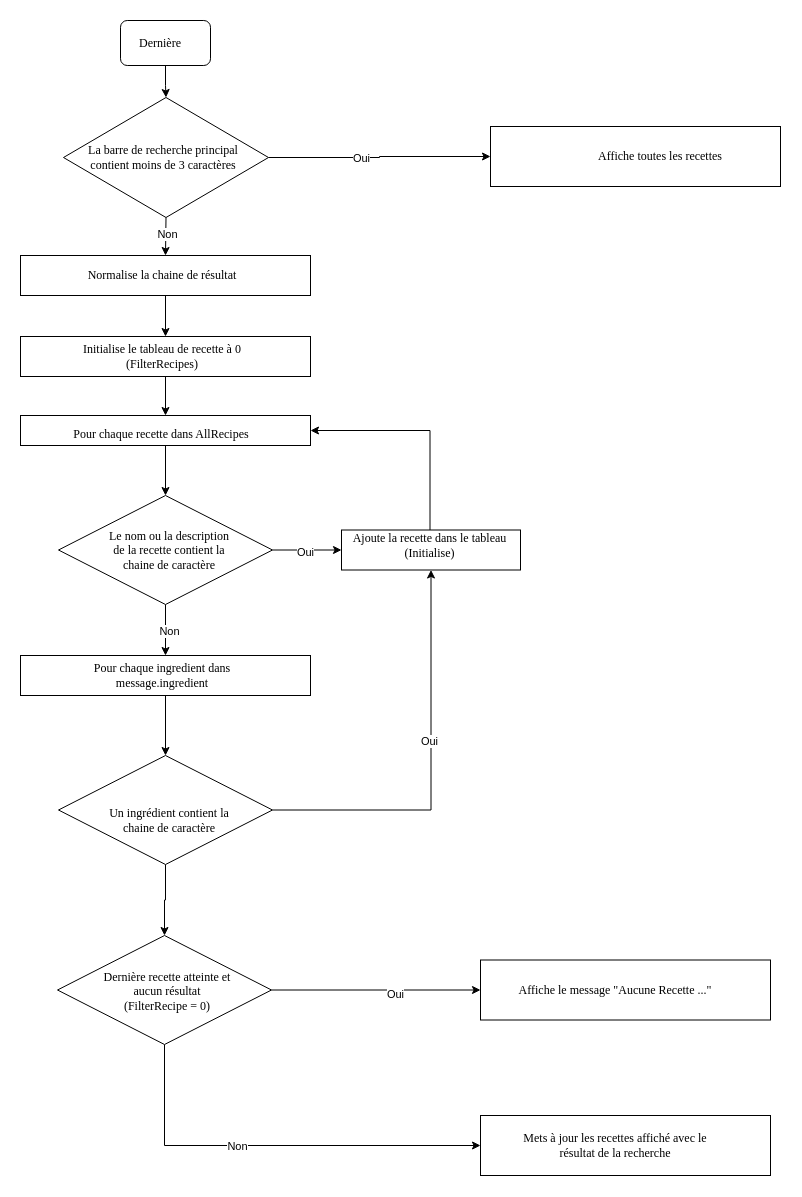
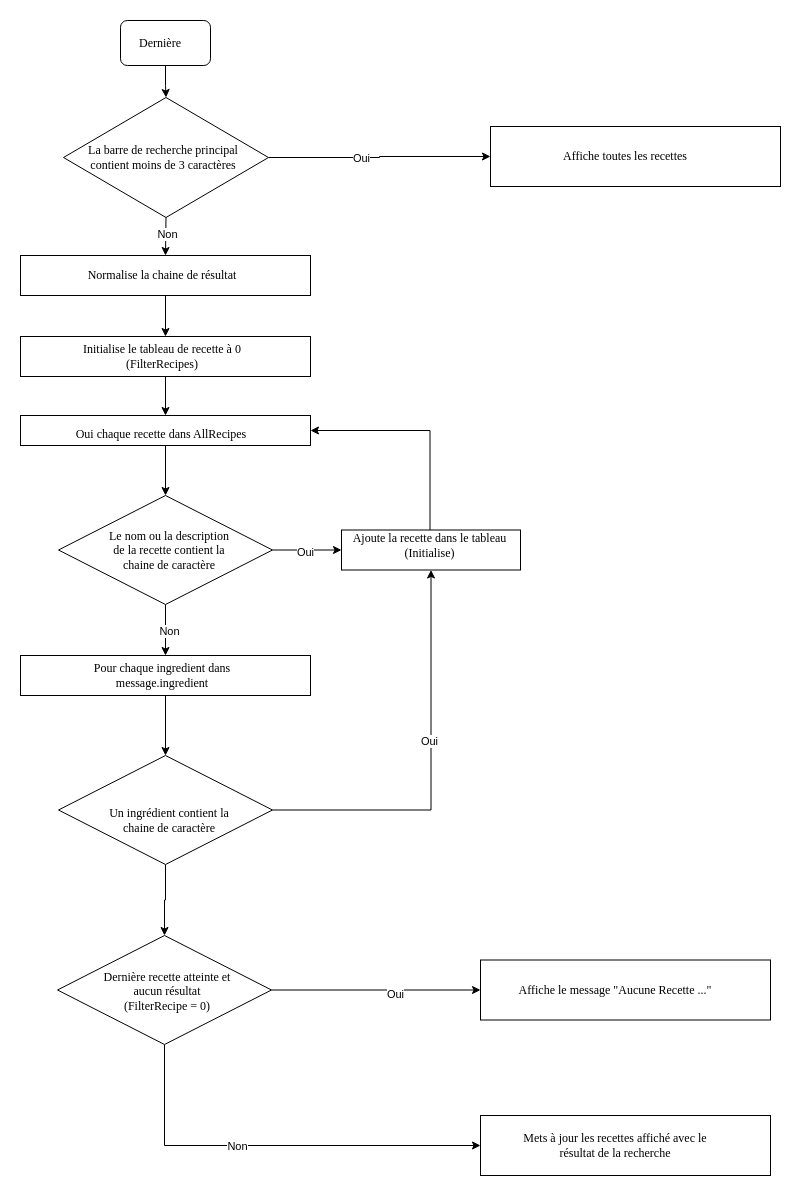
  <mxCell id="0" />
  <mxCell id="1" parent="0" />
  <mxCell id="2" style="edgeStyle=orthogonalEdgeStyle;rounded=0;orthogonalLoop=1;jettySize=auto;html=1;entryX=0.5;entryY=0;entryDx=0;entryDy=0;" edge="1" parent="1" source="3" target="17"><mxGeometry relative="1" as="geometry" /></mxCell>
  <mxCell id="3" value="" style="rounded=0;whiteSpace=wrap;html=1;" vertex="1" parent="1"><mxGeometry x="20" y="255" width="290" height="40" as="geometry" /></mxCell>
  <mxCell id="4" style="edgeStyle=orthogonalEdgeStyle;rounded=0;orthogonalLoop=1;jettySize=auto;html=1;entryX=0.5;entryY=0;entryDx=0;entryDy=0;" edge="1" parent="1" source="5" target="11"><mxGeometry relative="1" as="geometry" /></mxCell>
  <mxCell id="5" value="" style="rounded=1;whiteSpace=wrap;html=1;" vertex="1" parent="1"><mxGeometry x="120" y="20" width="90" height="45" as="geometry" /></mxCell>
  <mxCell id="6" value="Dernière" style="text;html=1;align=center;verticalAlign=middle;whiteSpace=wrap;rounded=0;fontFamily=Times New Roman;" vertex="1" parent="1"><mxGeometry x="55" y="27.5" width="210" height="30" as="geometry" /></mxCell>
  <mxCell id="7" style="edgeStyle=orthogonalEdgeStyle;rounded=0;orthogonalLoop=1;jettySize=auto;html=1;entryX=0;entryY=0.5;entryDx=0;entryDy=0;" edge="1" parent="1" source="11" target="14"><mxGeometry relative="1" as="geometry" /></mxCell>
  <mxCell id="8" value="Oui" style="edgeLabel;html=1;align=center;verticalAlign=middle;resizable=0;points=[];" vertex="1" connectable="0" parent="7"><mxGeometry x="-0.179" relative="1" as="geometry"><mxPoint as="offset" /></mxGeometry></mxCell>
  <mxCell id="9" style="edgeStyle=orthogonalEdgeStyle;rounded=0;orthogonalLoop=1;jettySize=auto;html=1;exitX=0.5;exitY=1;exitDx=0;exitDy=0;entryX=0.5;entryY=0;entryDx=0;entryDy=0;" edge="1" parent="1" source="11" target="3"><mxGeometry relative="1" as="geometry"><mxPoint x="161" y="335" as="targetPoint" /></mxGeometry></mxCell>
  <mxCell id="10" value="Non" style="edgeLabel;html=1;align=center;verticalAlign=middle;resizable=0;points=[];" vertex="1" connectable="0" parent="9"><mxGeometry x="-0.179" y="1" relative="1" as="geometry"><mxPoint as="offset" /></mxGeometry></mxCell>
  <mxCell id="11" value="" style="rhombus;whiteSpace=wrap;html=1;" vertex="1" parent="1"><mxGeometry x="63" y="97" width="205" height="120" as="geometry" /></mxCell>
  <mxCell id="12" value="Normalise la chaine de résultat" style="text;html=1;align=center;verticalAlign=middle;whiteSpace=wrap;rounded=0;fontFamily=Times New Roman;" vertex="1" parent="1"><mxGeometry x="57" y="260" width="210" height="30" as="geometry" /></mxCell>
  <mxCell id="13" value="La barre de recherche principal contient moins de 3 caractères" style="text;html=1;align=center;verticalAlign=middle;whiteSpace=wrap;rounded=0;fontFamily=Times New Roman;" vertex="1" parent="1"><mxGeometry x="78" y="142" width="170" height="30" as="geometry" /></mxCell>
  <mxCell id="14" value="" style="rounded=0;whiteSpace=wrap;html=1;" vertex="1" parent="1"><mxGeometry x="490" y="126" width="290" height="60" as="geometry" /></mxCell>
- <mxCell id="15" value="Affiche toutes les recettes" style="text;html=1;align=center;verticalAlign=middle;whiteSpace=wrap;rounded=0;fontFamily=Times New Roman;" vertex="1" parent="1"><mxGeometry x="555" y="141" width="210" height="30" as="geometry" /></mxCell>
+ <mxCell id="15" value="Affiche toutes les recettes" style="text;html=1;align=center;verticalAlign=middle;whiteSpace=wrap;rounded=0;fontFamily=Times New Roman;" vertex="1" parent="1"><mxGeometry x="520" y="141" width="210" height="30" as="geometry" /></mxCell>
  <mxCell id="16" style="edgeStyle=orthogonalEdgeStyle;rounded=0;orthogonalLoop=1;jettySize=auto;html=1;" edge="1" parent="1" source="17" target="20"><mxGeometry relative="1" as="geometry" /></mxCell>
  <mxCell id="17" value="" style="rounded=0;whiteSpace=wrap;html=1;" vertex="1" parent="1"><mxGeometry x="20" y="336" width="290" height="40" as="geometry" /></mxCell>
  <mxCell id="18" value="Initialise le tableau de recette à 0 (FilterRecipes)" style="text;html=1;align=center;verticalAlign=middle;whiteSpace=wrap;rounded=0;fontFamily=Times New Roman;" vertex="1" parent="1"><mxGeometry x="57" y="341" width="210" height="30" as="geometry" /></mxCell>
  <mxCell id="19" style="edgeStyle=orthogonalEdgeStyle;rounded=0;orthogonalLoop=1;jettySize=auto;html=1;" edge="1" parent="1" source="20" target="26"><mxGeometry relative="1" as="geometry" /></mxCell>
  <mxCell id="20" value="" style="rounded=0;whiteSpace=wrap;html=1;" vertex="1" parent="1"><mxGeometry x="20" y="415" width="290" height="30" as="geometry" /></mxCell>
- <mxCell id="21" value="Pour chaque recette dans AllRecipes" style="text;html=1;align=center;verticalAlign=middle;whiteSpace=wrap;rounded=0;fontFamily=Times New Roman;" vertex="1" parent="1"><mxGeometry x="56" y="419" width="210" height="30" as="geometry" /></mxCell>
+ <mxCell id="21" value="Oui chaque recette dans AllRecipes" style="text;html=1;align=center;verticalAlign=middle;whiteSpace=wrap;rounded=0;fontFamily=Times New Roman;" vertex="1" parent="1"><mxGeometry x="56" y="419" width="210" height="30" as="geometry" /></mxCell>
  <mxCell id="22" style="edgeStyle=orthogonalEdgeStyle;rounded=0;orthogonalLoop=1;jettySize=auto;html=1;" edge="1" parent="1" source="26" target="29"><mxGeometry relative="1" as="geometry" /></mxCell>
  <mxCell id="23" value="Oui" style="edgeLabel;html=1;align=center;verticalAlign=middle;resizable=0;points=[];" vertex="1" connectable="0" parent="22"><mxGeometry x="-0.071" y="-2" relative="1" as="geometry"><mxPoint as="offset" /></mxGeometry></mxCell>
  <mxCell id="24" style="edgeStyle=orthogonalEdgeStyle;rounded=0;orthogonalLoop=1;jettySize=auto;html=1;entryX=0.5;entryY=0;entryDx=0;entryDy=0;" edge="1" parent="1" source="26" target="32"><mxGeometry relative="1" as="geometry" /></mxCell>
  <mxCell id="25" value="Non" style="edgeLabel;html=1;align=center;verticalAlign=middle;resizable=0;points=[];" vertex="1" connectable="0" parent="24"><mxGeometry x="0.009" y="3" relative="1" as="geometry"><mxPoint as="offset" /></mxGeometry></mxCell>
  <mxCell id="26" value="" style="rhombus;whiteSpace=wrap;html=1;" vertex="1" parent="1"><mxGeometry x="58" y="495" width="214" height="109" as="geometry" /></mxCell>
  <mxCell id="27" value="Le nom ou la description de la recette contient la chaine de caractère" style="text;html=1;align=center;verticalAlign=middle;whiteSpace=wrap;rounded=0;fontFamily=Times New Roman;" vertex="1" parent="1"><mxGeometry x="101.5" y="534.5" width="134" height="30" as="geometry" /></mxCell>
  <mxCell id="28" style="edgeStyle=orthogonalEdgeStyle;rounded=0;orthogonalLoop=1;jettySize=auto;html=1;entryX=1;entryY=0.5;entryDx=0;entryDy=0;exitX=0.5;exitY=0;exitDx=0;exitDy=0;" edge="1" parent="1" source="30" target="20"><mxGeometry relative="1" as="geometry"><mxPoint x="320" y="685" as="targetPoint" /><Array as="points"><mxPoint x="430" y="430" /></Array></mxGeometry></mxCell>
  <mxCell id="29" value="" style="rounded=0;whiteSpace=wrap;html=1;" vertex="1" parent="1"><mxGeometry x="341" y="529.5" width="179" height="40" as="geometry" /></mxCell>
  <mxCell id="30" value="Ajoute la recette dans le tableau (Initialise)" style="text;html=1;align=center;verticalAlign=middle;whiteSpace=wrap;rounded=0;fontFamily=Times New Roman;" vertex="1" parent="1"><mxGeometry x="350" y="529.5" width="159" height="30" as="geometry" /></mxCell>
  <mxCell id="31" style="edgeStyle=orthogonalEdgeStyle;rounded=0;orthogonalLoop=1;jettySize=auto;html=1;entryX=0.5;entryY=0;entryDx=0;entryDy=0;" edge="1" parent="1" source="32" target="37"><mxGeometry relative="1" as="geometry" /></mxCell>
  <mxCell id="32" value="" style="rounded=0;whiteSpace=wrap;html=1;" vertex="1" parent="1"><mxGeometry x="20" y="655" width="290" height="40" as="geometry" /></mxCell>
  <mxCell id="33" value="Pour chaque ingredient dans message.ingredient" style="text;html=1;align=center;verticalAlign=middle;whiteSpace=wrap;rounded=0;fontFamily=Times New Roman;" vertex="1" parent="1"><mxGeometry x="57" y="660" width="210" height="30" as="geometry" /></mxCell>
  <mxCell id="34" style="edgeStyle=orthogonalEdgeStyle;rounded=0;orthogonalLoop=1;jettySize=auto;html=1;exitX=1;exitY=0.5;exitDx=0;exitDy=0;entryX=0.5;entryY=1;entryDx=0;entryDy=0;" edge="1" parent="1" source="37" target="29"><mxGeometry relative="1" as="geometry"><mxPoint x="342" y="810.5" as="targetPoint" /></mxGeometry></mxCell>
  <mxCell id="35" value="Oui" style="edgeLabel;html=1;align=center;verticalAlign=middle;resizable=0;points=[];" vertex="1" connectable="0" parent="34"><mxGeometry x="0.144" y="1" relative="1" as="geometry"><mxPoint x="-1" as="offset" /></mxGeometry></mxCell>
  <mxCell id="36" style="edgeStyle=orthogonalEdgeStyle;rounded=0;orthogonalLoop=1;jettySize=auto;html=1;exitX=0.5;exitY=1;exitDx=0;exitDy=0;entryX=0.5;entryY=0;entryDx=0;entryDy=0;" edge="1" parent="1" source="37" target="43"><mxGeometry relative="1" as="geometry" /></mxCell>
  <mxCell id="37" value="" style="rhombus;whiteSpace=wrap;html=1;" vertex="1" parent="1"><mxGeometry x="58" y="755" width="214" height="109" as="geometry" /></mxCell>
  <mxCell id="38" value="Un ingrédient contient la chaine de caractère" style="text;html=1;align=center;verticalAlign=middle;whiteSpace=wrap;rounded=0;fontFamily=Times New Roman;" vertex="1" parent="1"><mxGeometry x="101.5" y="804.5" width="134" height="30" as="geometry" /></mxCell>
  <mxCell id="39" style="edgeStyle=orthogonalEdgeStyle;rounded=0;orthogonalLoop=1;jettySize=auto;html=1;entryX=0;entryY=0.5;entryDx=0;entryDy=0;" edge="1" parent="1" source="43" target="47"><mxGeometry relative="1" as="geometry"><mxPoint x="163" y="1249.5" as="targetPoint" /><Array as="points"><mxPoint x="164" y="1145" /></Array></mxGeometry></mxCell>
  <mxCell id="40" value="Non" style="edgeLabel;html=1;align=center;verticalAlign=middle;resizable=0;points=[];" vertex="1" connectable="0" parent="39"><mxGeometry x="-0.172" relative="1" as="geometry"><mxPoint as="offset" /></mxGeometry></mxCell>
  <mxCell id="41" style="edgeStyle=orthogonalEdgeStyle;rounded=0;orthogonalLoop=1;jettySize=auto;html=1;entryX=0;entryY=0.5;entryDx=0;entryDy=0;" edge="1" parent="1" source="43" target="45"><mxGeometry relative="1" as="geometry"><mxPoint x="470" y="990" as="targetPoint" /></mxGeometry></mxCell>
  <mxCell id="42" value="Oui" style="edgeLabel;html=1;align=center;verticalAlign=middle;resizable=0;points=[];" vertex="1" connectable="0" parent="41"><mxGeometry x="0.165" y="-4" relative="1" as="geometry"><mxPoint x="1" as="offset" /></mxGeometry></mxCell>
  <mxCell id="43" value="" style="rhombus;whiteSpace=wrap;html=1;" vertex="1" parent="1"><mxGeometry x="57" y="935" width="214" height="109" as="geometry" /></mxCell>
  <mxCell id="44" value="Dernière recette atteinte et aucun résultat (FilterRecipe = 0)" style="text;html=1;align=center;verticalAlign=middle;whiteSpace=wrap;rounded=0;fontFamily=Times New Roman;" vertex="1" parent="1"><mxGeometry x="99.5" y="977" width="134" height="27.5" as="geometry" /></mxCell>
  <mxCell id="45" value="" style="rounded=0;whiteSpace=wrap;html=1;" vertex="1" parent="1"><mxGeometry x="480" y="959.5" width="290" height="60" as="geometry" /></mxCell>
  <mxCell id="46" value="Affiche le message &quot;Aucune Recette ...&quot;" style="text;html=1;align=center;verticalAlign=middle;whiteSpace=wrap;rounded=0;fontFamily=Times New Roman;" vertex="1" parent="1"><mxGeometry x="510" y="974.5" width="210" height="30" as="geometry" /></mxCell>
  <mxCell id="47" value="" style="rounded=0;whiteSpace=wrap;html=1;" vertex="1" parent="1"><mxGeometry x="480" y="1115" width="290" height="60" as="geometry" /></mxCell>
  <mxCell id="48" value="Mets à jour les recettes affiché avec le résultat de la recherche" style="text;html=1;align=center;verticalAlign=middle;whiteSpace=wrap;rounded=0;fontFamily=Times New Roman;" vertex="1" parent="1"><mxGeometry x="510" y="1130" width="210" height="30" as="geometry" /></mxCell>
